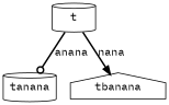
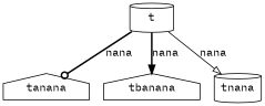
  digraph {
    fontname="IBM Plex Mono"
    node [fontname="IBM Plex Mono" shape=house]
    edge [fontname="IBM Plex Mono" style=bold]
-   tanana [shape=cylinder]
+   tanana
    t [shape=cylinder]
    tbanana
-   t -> tanana [arrowhead=odot label=anana]
+   tnana [shape=cylinder]
+   t -> tanana [arrowhead=odot label=nana]
    t -> tbanana [arrowhead=normal label=nana]
+   t -> tnana [arrowhead=onormal label=nana style=solid]
  }
